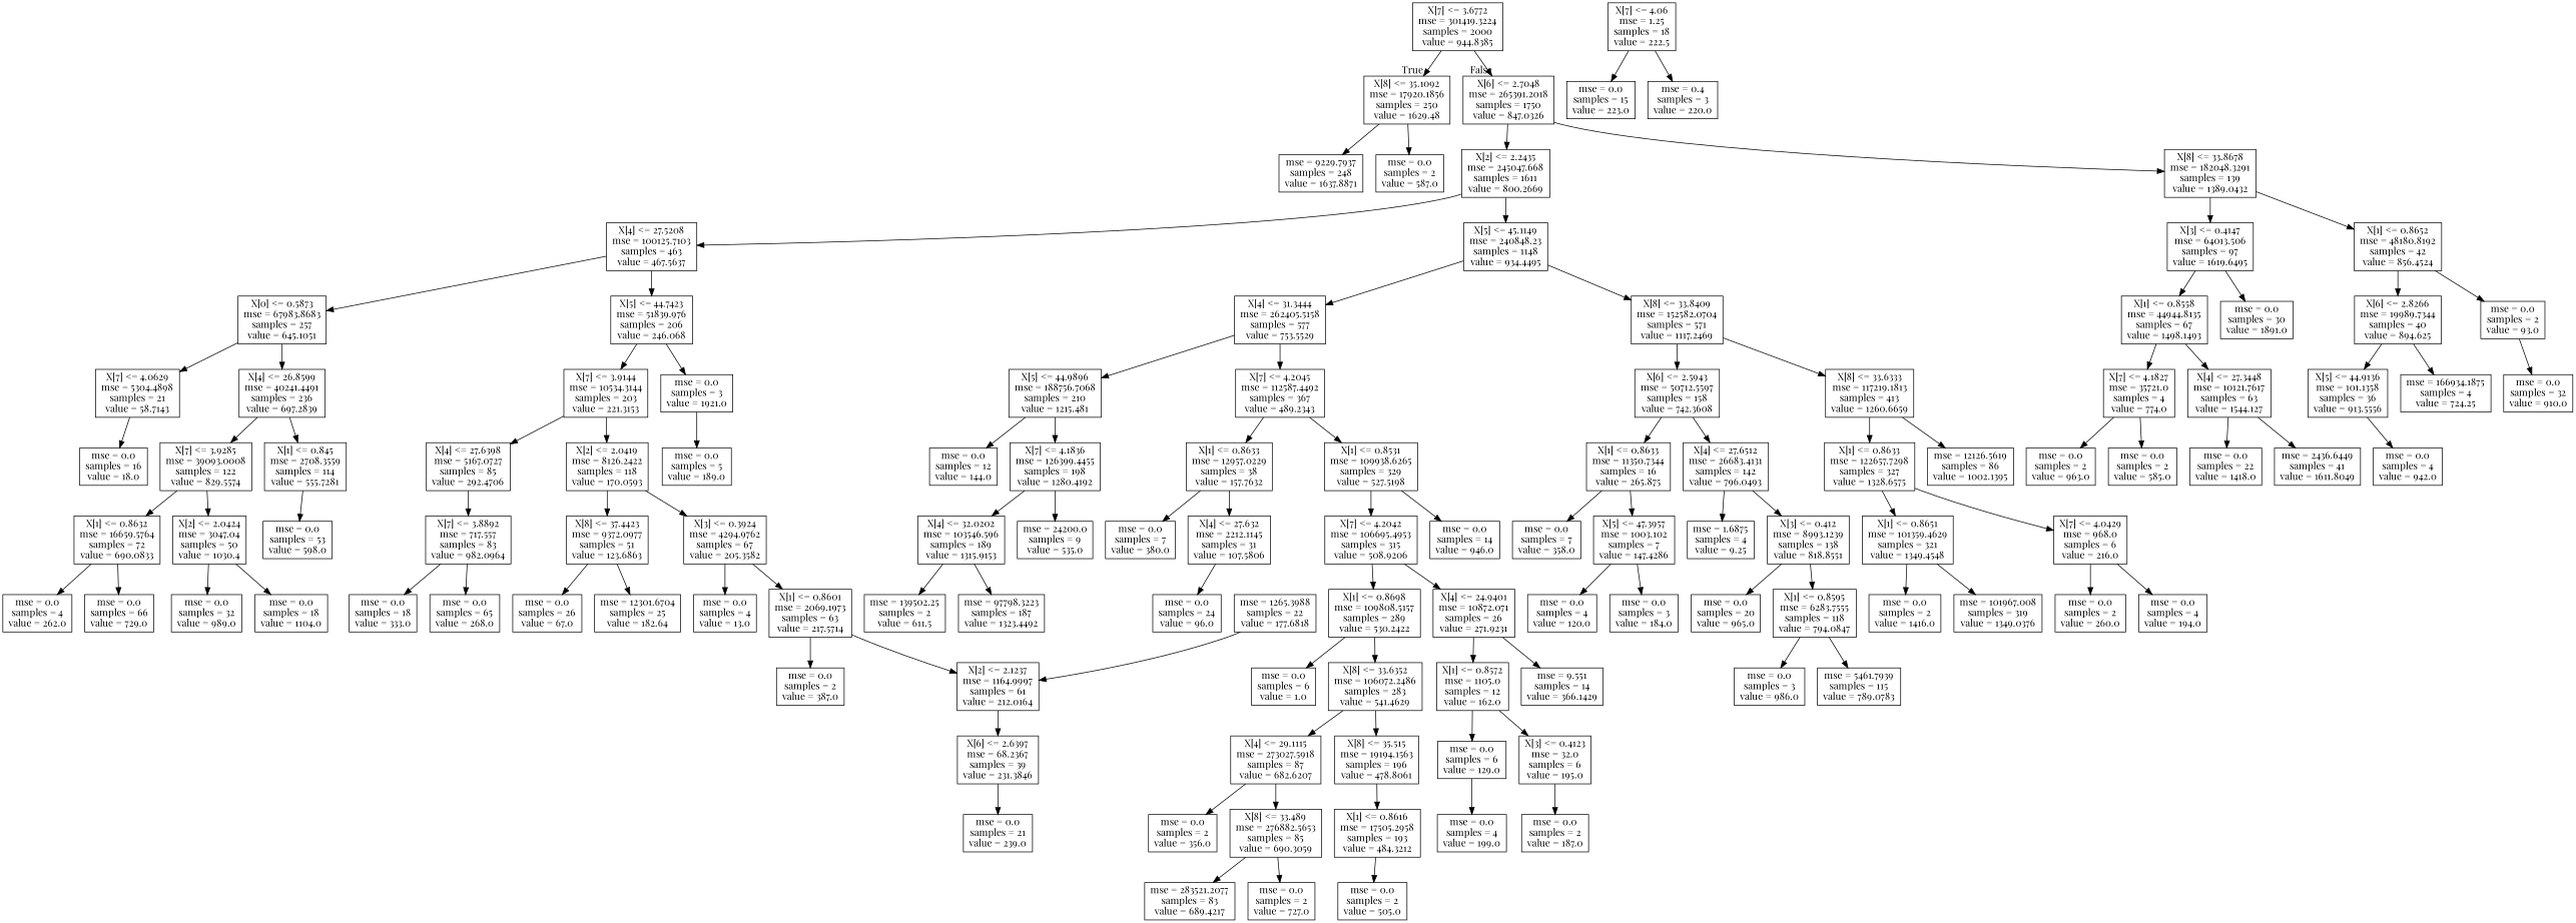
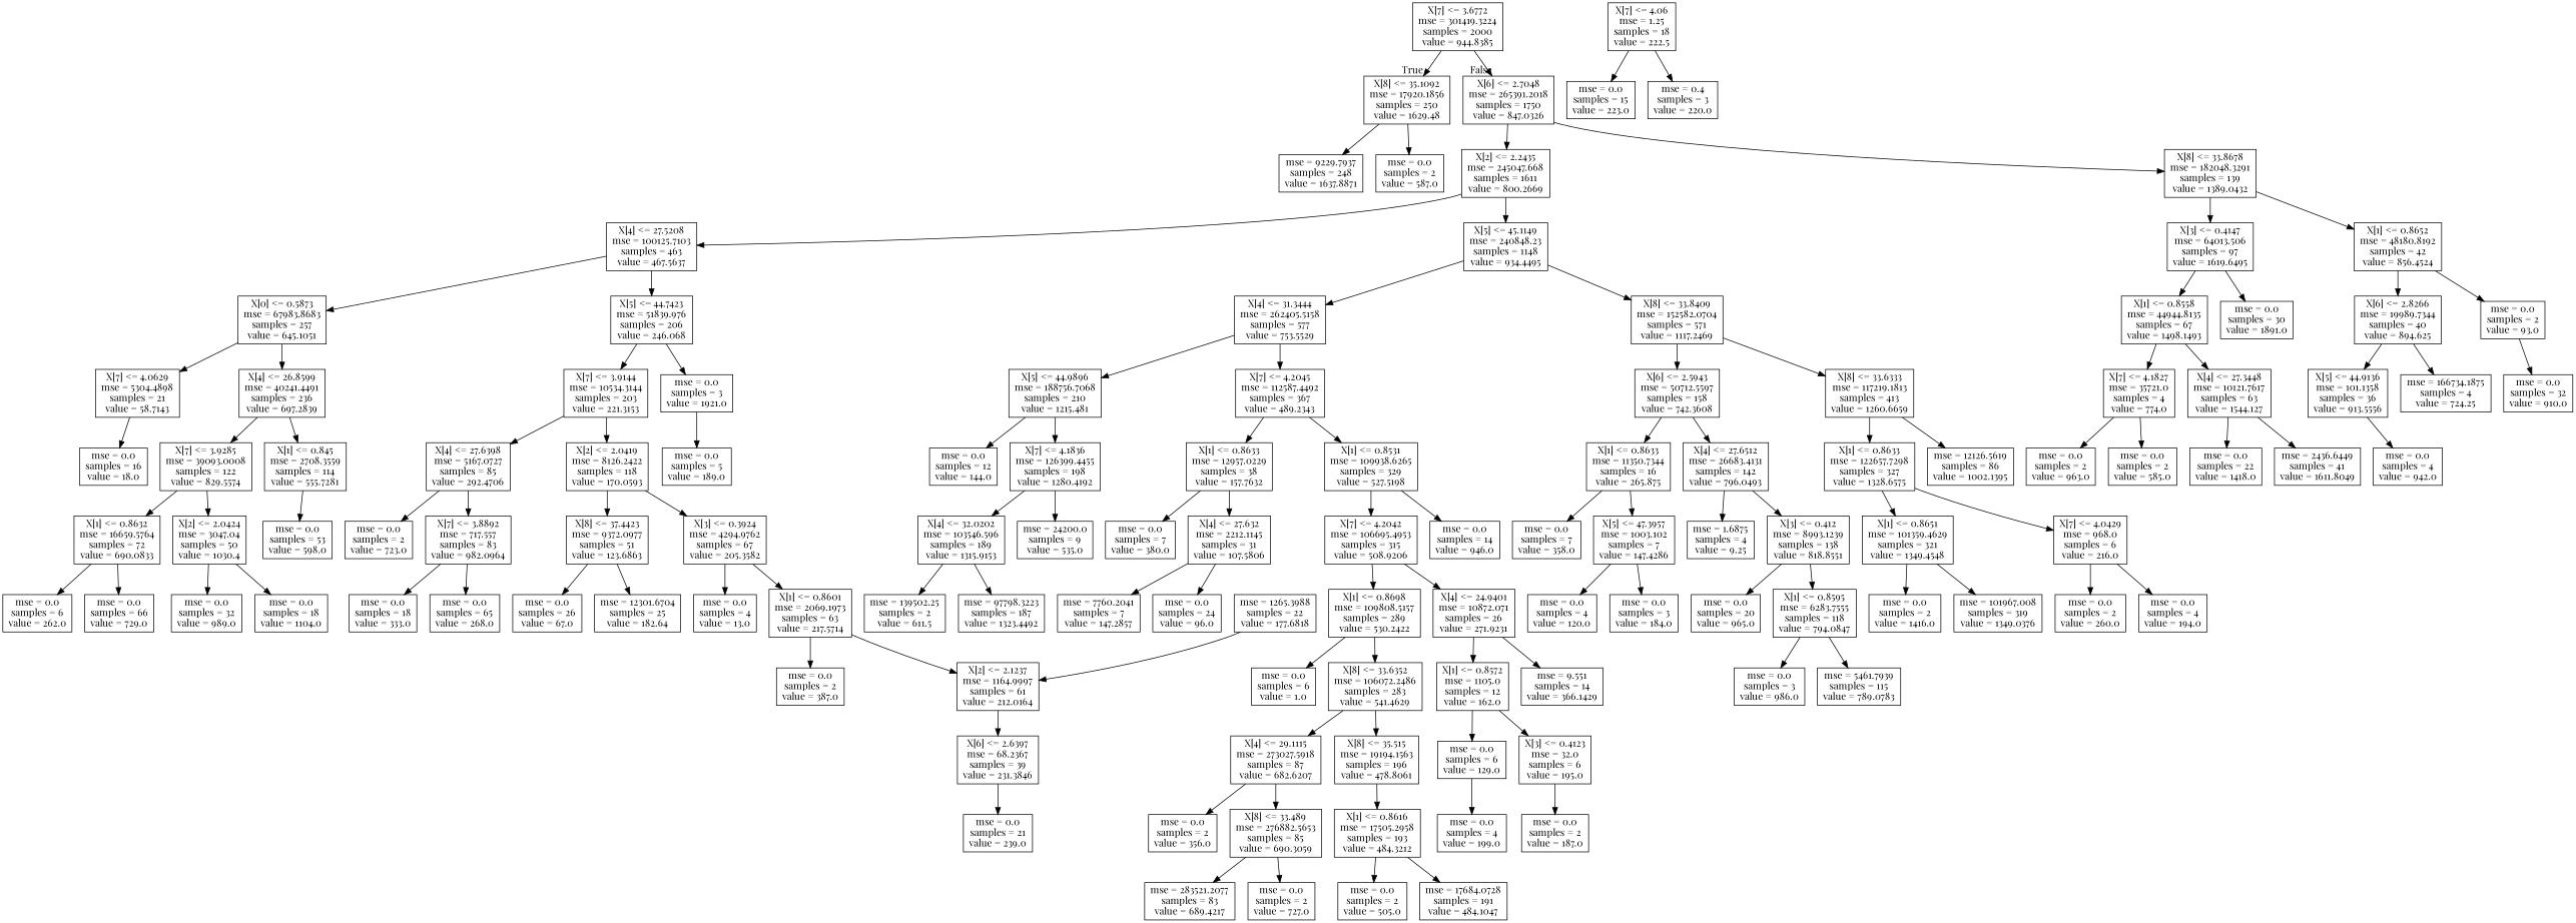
  digraph {
    fontname="Playfair Display"
    node [fontname="Playfair Display" shape=box]
    edge [fontname="Playfair Display"]
    n1 [label="X[7] <= 3.6772\nmse = 301419.3224\nsamples = 2000\nvalue = 944.8385"]
    n2 [label="X[8] <= 35.1092\nmse = 17920.1856\nsamples = 250\nvalue = 1629.48"]
    n3 [label="X[6] <= 2.7048\nmse = 265391.2018\nsamples = 1750\nvalue = 847.0326"]
    n4 [label="mse = 9229.7937\nsamples = 248\nvalue = 1637.8871"]
    n5 [label="mse = 0.0\nsamples = 2\nvalue = 587.0"]
    n6 [label="X[2] <= 2.2435\nmse = 245047.668\nsamples = 1611\nvalue = 800.2669"]
    n7 [label="X[8] <= 33.8678\nmse = 182048.3291\nsamples = 139\nvalue = 1389.0432"]
    n8 [label="X[4] <= 27.5208\nmse = 100125.7103\nsamples = 463\nvalue = 467.5637"]
    n9 [label="X[5] <= 45.1149\nmse = 240848.23\nsamples = 1148\nvalue = 934.4495"]
    n10 [label="X[3] <= 0.4147\nmse = 64013.506\nsamples = 97\nvalue = 1619.6495"]
    n11 [label="X[1] <= 0.8652\nmse = 48180.8192\nsamples = 42\nvalue = 856.4524"]
    n12 [label="X[0] <= 0.5873\nmse = 67983.8683\nsamples = 257\nvalue = 645.1051"]
    n13 [label="X[5] <= 44.7423\nmse = 51839.976\nsamples = 206\nvalue = 246.068"]
    n14 [label="X[4] <= 31.3444\nmse = 262405.5158\nsamples = 577\nvalue = 753.5529"]
    n15 [label="X[8] <= 33.8409\nmse = 152582.0704\nsamples = 571\nvalue = 1117.2469"]
    n16 [label="X[4] <= 26.8599\nmse = 40241.4491\nsamples = 236\nvalue = 697.2839"]
    n17 [label="X[7] <= 4.0629\nmse = 5304.4898\nsamples = 21\nvalue = 58.7143"]
    n18 [label="mse = 0.0\nsamples = 3\nvalue = 1921.0"]
    n19 [label="X[7] <= 3.9144\nmse = 10534.3144\nsamples = 203\nvalue = 221.3153"]
    n20 [label="X[1] <= 0.845\nmse = 2708.3559\nsamples = 114\nvalue = 555.7281"]
    n21 [label="X[7] <= 3.9285\nmse = 39093.0008\nsamples = 122\nvalue = 829.5574"]
    n22 [label="mse = 0.0\nsamples = 16\nvalue = 18.0"]
    n23 [label="mse = 0.0\nsamples = 53\nvalue = 598.0"]
    n24 [label="X[1] <= 0.8632\nmse = 16659.5764\nsamples = 72\nvalue = 690.0833"]
    n25 [label="X[2] <= 2.0424\nmse = 3047.04\nsamples = 50\nvalue = 1030.4"]
    n26 [label="mse = 0.0\nsamples = 66\nvalue = 729.0"]
-   n27 [label="mse = 0.0\nsamples = 4\nvalue = 262.0"]
+   n27 [label="mse = 0.0\nsamples = 6\nvalue = 262.0"]
    n28 [label="mse = 0.0\nsamples = 18\nvalue = 1104.0"]
    n29 [label="mse = 0.0\nsamples = 32\nvalue = 989.0"]
    n30 [label="mse = 0.0\nsamples = 5\nvalue = 189.0"]
    n31 [label="X[4] <= 27.6398\nmse = 5167.0727\nsamples = 85\nvalue = 292.4706"]
    n32 [label="X[2] <= 2.0419\nmse = 8126.2422\nsamples = 118\nvalue = 170.0593"]
    n33 [label="X[7] <= 3.8892\nmse = 717.557\nsamples = 83\nvalue = 982.0964"]
+   n34 [label="mse = 0.0\nsamples = 2\nvalue = 723.0"]
    n35 [label="X[8] <= 37.4423\nmse = 9372.0977\nsamples = 51\nvalue = 123.6863"]
    n36 [label="X[3] <= 0.3924\nmse = 4294.9762\nsamples = 67\nvalue = 205.3582"]
    n37 [label="mse = 0.0\nsamples = 65\nvalue = 268.0"]
    n38 [label="mse = 0.0\nsamples = 18\nvalue = 333.0"]
    n39 [label="mse = 12301.6704\nsamples = 25\nvalue = 182.64"]
    n40 [label="mse = 0.0\nsamples = 26\nvalue = 67.0"]
    n41 [label="mse = 0.0\nsamples = 4\nvalue = 13.0"]
    n42 [label="X[1] <= 0.8601\nmse = 2069.1973\nsamples = 63\nvalue = 217.5714"]
    n43 [label="mse = 0.0\nsamples = 2\nvalue = 387.0"]
    n44 [label="X[2] <= 2.1237\nmse = 1164.9997\nsamples = 61\nvalue = 212.0164"]
    n45 [label="X[6] <= 2.6397\nmse = 68.2367\nsamples = 39\nvalue = 231.3846"]
    n46 [label="mse = 0.0\nsamples = 21\nvalue = 239.0"]
    n47 [label="mse = 1265.3988\nsamples = 22\nvalue = 177.6818"]
    n48 [label="X[7] <= 4.06\nmse = 1.25\nsamples = 18\nvalue = 222.5"]
    n49 [label="mse = 0.0\nsamples = 15\nvalue = 223.0"]
    n50 [label="mse = 0.4\nsamples = 3\nvalue = 220.0"]
    n51 [label="X[7] <= 4.2045\nmse = 112587.4492\nsamples = 367\nvalue = 489.2343"]
    n52 [label="X[5] <= 44.9896\nmse = 188756.7068\nsamples = 210\nvalue = 1215.481"]
    n53 [label="X[8] <= 33.6333\nmse = 117219.1813\nsamples = 413\nvalue = 1260.6659"]
    n54 [label="X[6] <= 2.5943\nmse = 50712.5597\nsamples = 158\nvalue = 742.3608"]
    n55 [label="X[1] <= 0.8531\nmse = 109938.6265\nsamples = 329\nvalue = 527.5198"]
    n56 [label="X[1] <= 0.8633\nmse = 12957.0229\nsamples = 38\nvalue = 157.7632"]
    n57 [label="X[7] <= 4.1836\nmse = 126399.4455\nsamples = 198\nvalue = 1280.4192"]
    n58 [label="mse = 0.0\nsamples = 12\nvalue = 144.0"]
    n59 [label="mse = 0.0\nsamples = 14\nvalue = 946.0"]
    n60 [label="X[7] <= 4.2042\nmse = 106695.4953\nsamples = 315\nvalue = 508.9206"]
    n61 [label="X[4] <= 27.632\nmse = 2212.1145\nsamples = 31\nvalue = 107.5806"]
    n62 [label="mse = 0.0\nsamples = 7\nvalue = 380.0"]
    n63 [label="X[4] <= 24.9401\nmse = 10872.071\nsamples = 26\nvalue = 271.9231"]
    n64 [label="X[1] <= 0.8698\nmse = 109808.5157\nsamples = 289\nvalue = 530.2422"]
    n65 [label="mse = 9.551\nsamples = 14\nvalue = 366.1429"]
    n66 [label="X[1] <= 0.8572\nmse = 1105.0\nsamples = 12\nvalue = 162.0"]
    n67 [label="X[8] <= 33.6352\nmse = 106072.2486\nsamples = 283\nvalue = 541.4629"]
    n68 [label="mse = 0.0\nsamples = 6\nvalue = 1.0"]
    n69 [label="mse = 0.0\nsamples = 6\nvalue = 129.0"]
    n70 [label="X[3] <= 0.4123\nmse = 32.0\nsamples = 6\nvalue = 195.0"]
    n71 [label="mse = 0.0\nsamples = 4\nvalue = 199.0"]
    n72 [label="mse = 0.0\nsamples = 2\nvalue = 187.0"]
    n73 [label="X[4] <= 29.1115\nmse = 273027.5918\nsamples = 87\nvalue = 682.6207"]
    n74 [label="X[8] <= 35.515\nmse = 19194.1563\nsamples = 196\nvalue = 478.8061"]
    n75 [label="X[8] <= 33.489\nmse = 276882.5653\nsamples = 85\nvalue = 690.3059"]
    n76 [label="mse = 0.0\nsamples = 2\nvalue = 356.0"]
    n77 [label="X[1] <= 0.8616\nmse = 17505.2958\nsamples = 193\nvalue = 484.3212"]
    n78 [label="mse = 283521.2077\nsamples = 83\nvalue = 689.4217"]
    n79 [label="mse = 0.0\nsamples = 2\nvalue = 727.0"]
    n80 [label="mse = 0.0\nsamples = 2\nvalue = 505.0"]
+   n81 [label="mse = 17684.0728\nsamples = 191\nvalue = 484.1047"]
    n82 [label="mse = 0.0\nsamples = 24\nvalue = 96.0"]
+   n83 [label="mse = 7760.2041\nsamples = 7\nvalue = 147.2857"]
    n84 [label="mse = 24200.0\nsamples = 9\nvalue = 535.0"]
    n85 [label="X[4] <= 32.0202\nmse = 103546.596\nsamples = 189\nvalue = 1315.9153"]
    n86 [label="mse = 97798.3223\nsamples = 187\nvalue = 1323.4492"]
    n87 [label="mse = 139502.25\nsamples = 2\nvalue = 611.5"]
    n88 [label="mse = 12126.5619\nsamples = 86\nvalue = 1002.1395"]
    n89 [label="X[1] <= 0.8633\nmse = 122657.7298\nsamples = 327\nvalue = 1328.6575"]
    n90 [label="X[4] <= 27.6512\nmse = 26683.4131\nsamples = 142\nvalue = 796.0493"]
    n91 [label="X[1] <= 0.8633\nmse = 11350.7344\nsamples = 16\nvalue = 265.875"]
    n92 [label="X[7] <= 4.0429\nmse = 968.0\nsamples = 6\nvalue = 216.0"]
    n93 [label="X[1] <= 0.8651\nmse = 101359.4629\nsamples = 321\nvalue = 1349.4548"]
    n94 [label="mse = 0.0\nsamples = 4\nvalue = 194.0"]
    n95 [label="mse = 0.0\nsamples = 2\nvalue = 260.0"]
    n96 [label="mse = 101967.008\nsamples = 319\nvalue = 1349.0376"]
    n97 [label="mse = 0.0\nsamples = 2\nvalue = 1416.0"]
    n98 [label="X[3] <= 0.412\nmse = 8993.1239\nsamples = 138\nvalue = 818.8551"]
    n99 [label="mse = 1.6875\nsamples = 4\nvalue = 9.25"]
    n100 [label="X[5] <= 47.3957\nmse = 1003.102\nsamples = 7\nvalue = 147.4286"]
    n101 [label="mse = 0.0\nsamples = 7\nvalue = 358.0"]
    n102 [label="mse = 0.0\nsamples = 20\nvalue = 965.0"]
    n103 [label="X[1] <= 0.8595\nmse = 6283.7555\nsamples = 118\nvalue = 794.0847"]
    n104 [label="mse = 0.0\nsamples = 3\nvalue = 986.0"]
    n105 [label="mse = 5461.7939\nsamples = 115\nvalue = 789.0783"]
    n106 [label="mse = 0.0\nsamples = 3\nvalue = 184.0"]
    n107 [label="mse = 0.0\nsamples = 4\nvalue = 120.0"]
    n108 [label="X[1] <= 0.8558\nmse = 44944.8135\nsamples = 67\nvalue = 1498.1493"]
    n109 [label="mse = 0.0\nsamples = 30\nvalue = 1891.0"]
    n110 [label="X[6] <= 2.8266\nmse = 19989.7344\nsamples = 40\nvalue = 894.625"]
    n111 [label="mse = 0.0\nsamples = 2\nvalue = 93.0"]
    n112 [label="X[4] <= 27.3448\nmse = 10121.7617\nsamples = 63\nvalue = 1544.127"]
    n113 [label="X[7] <= 4.1827\nmse = 35721.0\nsamples = 4\nvalue = 774.0"]
    n114 [label="mse = 2436.6449\nsamples = 41\nvalue = 1611.8049"]
    n115 [label="mse = 0.0\nsamples = 22\nvalue = 1418.0"]
    n116 [label="mse = 0.0\nsamples = 2\nvalue = 585.0"]
    n117 [label="mse = 0.0\nsamples = 2\nvalue = 963.0"]
-   n118 [label="mse = 166934.1875\nsamples = 4\nvalue = 724.25"]
+   n118 [label="mse = 166734.1875\nsamples = 4\nvalue = 724.25"]
    n119 [label="X[5] <= 44.9136\nmse = 101.1358\nsamples = 36\nvalue = 913.5556"]
    n120 [label="mse = 0.0\nsamples = 32\nvalue = 910.0"]
    n121 [label="mse = 0.0\nsamples = 4\nvalue = 942.0"]
    n1 -> n2 [headlabel=True labelangle=45 labeldistance=2.5]
    n1 -> n3 [headlabel=False labelangle=-45 labeldistance=2.5]
    n2 -> n4
    n2 -> n5
    n3 -> n6
    n3 -> n7
    n6 -> n8
    n6 -> n9
    n7 -> n10
    n7 -> n11
    n8 -> n12
    n8 -> n13
    n9 -> n14
    n9 -> n15
    n10 -> n108
    n10 -> n109
    n11 -> n110
    n11 -> n111
    n12 -> n16
    n12 -> n17
    n13 -> n18
    n13 -> n19
    n14 -> n51
    n14 -> n52
    n15 -> n53
    n15 -> n54
    n16 -> n20
    n16 -> n21
    n17 -> n22
    n18 -> n30
    n19 -> n31
    n19 -> n32
    n20 -> n23
    n21 -> n24
    n21 -> n25
    n24 -> n26
    n24 -> n27
    n25 -> n28
    n25 -> n29
    n31 -> n33
+   n31 -> n34
    n32 -> n35
    n32 -> n36
    n33 -> n37
    n33 -> n38
    n35 -> n39
    n35 -> n40
    n36 -> n41
    n36 -> n42
    n42 -> n43
    n42 -> n44
    n44 -> n45
    n45 -> n46
    n47 -> n44
    n48 -> n49
    n48 -> n50
    n51 -> n55
    n51 -> n56
    n52 -> n57
    n52 -> n58
    n53 -> n88
    n53 -> n89
    n54 -> n90
    n54 -> n91
    n55 -> n59
    n55 -> n60
    n56 -> n61
    n56 -> n62
    n57 -> n84
    n57 -> n85
    n60 -> n63
    n60 -> n64
    n61 -> n82
+   n61 -> n83
    n63 -> n65
    n63 -> n66
    n64 -> n67
    n64 -> n68
    n66 -> n69
    n66 -> n70
    n67 -> n73
    n67 -> n74
    n69 -> n71
    n70 -> n72
    n73 -> n75
    n73 -> n76
    n74 -> n77
    n75 -> n78
    n75 -> n79
    n77 -> n80
+   n77 -> n81
    n85 -> n86
    n85 -> n87
    n89 -> n92
    n89 -> n93
    n90 -> n98
    n90 -> n99
    n91 -> n100
    n91 -> n101
    n92 -> n94
    n92 -> n95
    n93 -> n96
    n93 -> n97
    n98 -> n102
    n98 -> n103
    n100 -> n106
    n100 -> n107
    n103 -> n104
    n103 -> n105
    n108 -> n112
    n108 -> n113
    n110 -> n118
    n110 -> n119
    n111 -> n120
    n112 -> n114
    n112 -> n115
    n113 -> n116
    n113 -> n117
    n119 -> n121
  }
